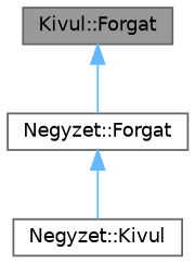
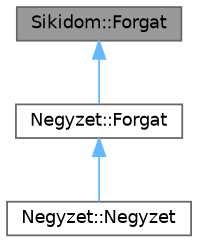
  digraph {
    rankdir=TB
    node [color=grey40 fillcolor=white fontname=Helvetica fontsize=10 shape=box style=filled]
    edge [color=steelblue1 dir=back fontname=Helvetica fontsize=10 labelfontname=Helvetica labelfontsize=10 style=solid]
-   n1 [color=gray40 fillcolor=grey60 fontcolor=black height=0.2 label="Kivul::Forgat" width=0.4]
+   n1 [color=gray40 fillcolor=grey60 fontcolor=black height=0.2 label="Sikidom::Forgat" width=0.4]
    n2 [height=0.2 label="Negyzet::Forgat" width=0.4]
-   n3 [height=0.2 label="Negyzet::Kivul" width=0.4]
+   n3 [height=0.2 label="Negyzet::Negyzet" width=0.4]
    n1 -> n2
    n2 -> n3
  }
